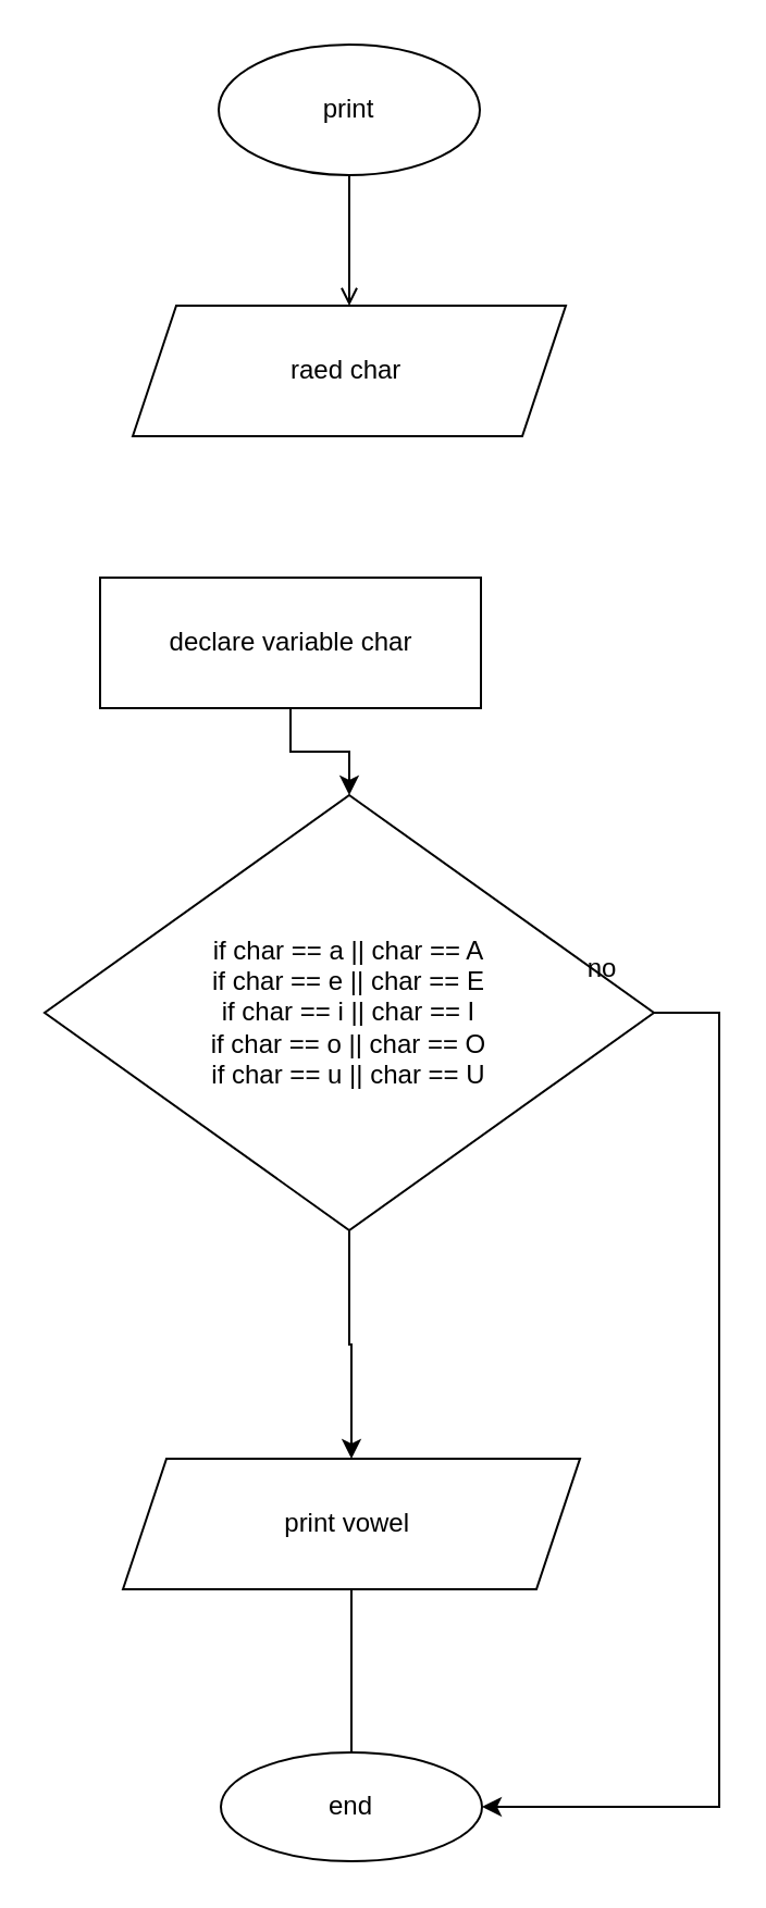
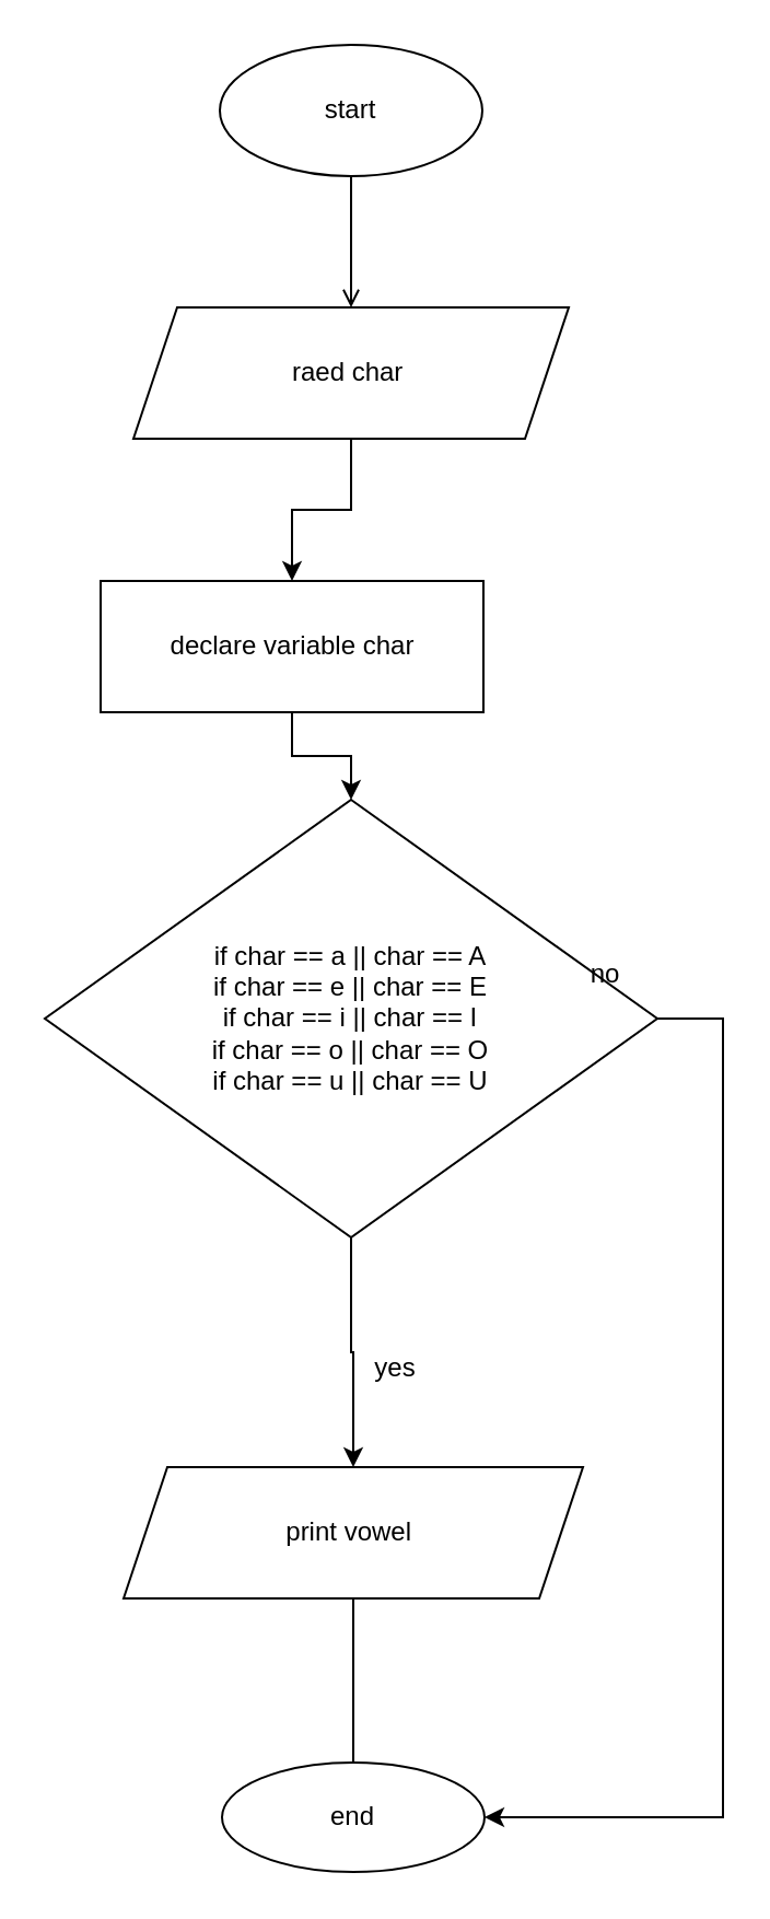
  <mxCell id="0" />
  <mxCell id="1" parent="0" />
  <mxCell id="2" style="edgeStyle=orthogonalEdgeStyle;rounded=0;orthogonalLoop=1;jettySize=auto;html=1;entryX=0.5;entryY=0;entryDx=0;entryDy=0;endArrow=open;" edge="1" parent="1" source="3" target="5"><mxGeometry relative="1" as="geometry" /></mxCell>
- <mxCell id="3" value="print" style="ellipse;whiteSpace=wrap;html=1;" vertex="1" parent="1"><mxGeometry x="100" y="20" width="120" height="60" as="geometry" /></mxCell>
+ <mxCell id="3" value="start" style="ellipse;whiteSpace=wrap;html=1;" vertex="1" parent="1"><mxGeometry x="100" y="20" width="120" height="60" as="geometry" /></mxCell>
+ <mxCell id="4" style="edgeStyle=orthogonalEdgeStyle;rounded=0;orthogonalLoop=1;jettySize=auto;html=1;entryX=0.5;entryY=0;entryDx=0;entryDy=0;" edge="1" parent="1" source="5" target="7"><mxGeometry relative="1" as="geometry" /></mxCell>
  <mxCell id="5" value="raed char&amp;nbsp;" style="shape=parallelogram;perimeter=parallelogramPerimeter;whiteSpace=wrap;html=1;fixedSize=1;" vertex="1" parent="1"><mxGeometry x="60.5" y="140" width="199" height="60" as="geometry" /></mxCell>
  <mxCell id="6" style="edgeStyle=orthogonalEdgeStyle;rounded=0;orthogonalLoop=1;jettySize=auto;html=1;entryX=0.5;entryY=0;entryDx=0;entryDy=0;" edge="1" parent="1" source="7" target="10"><mxGeometry relative="1" as="geometry" /></mxCell>
  <mxCell id="7" value="declare variable char" style="rounded=0;whiteSpace=wrap;html=1;" vertex="1" parent="1"><mxGeometry x="45.5" y="265" width="175" height="60" as="geometry" /></mxCell>
  <mxCell id="8" style="edgeStyle=orthogonalEdgeStyle;rounded=0;orthogonalLoop=1;jettySize=auto;html=1;entryX=0.5;entryY=0;entryDx=0;entryDy=0;" edge="1" parent="1" source="10" target="12"><mxGeometry relative="1" as="geometry" /></mxCell>
  <mxCell id="9" style="edgeStyle=orthogonalEdgeStyle;rounded=0;orthogonalLoop=1;jettySize=auto;html=1;exitX=1;exitY=0.5;exitDx=0;exitDy=0;entryX=1;entryY=0.5;entryDx=0;entryDy=0;" edge="1" parent="1" source="10" target="13"><mxGeometry relative="1" as="geometry"><Array as="points"><mxPoint x="330" y="465" /><mxPoint x="330" y="830" /></Array></mxGeometry></mxCell>
  <mxCell id="10" value="if char == a || char == A&lt;br&gt;if char == e || char == E&lt;br&gt;if char == i || char == I&lt;br&gt;if char == o || char == O&lt;br&gt;if char == u || char == U" style="rhombus;whiteSpace=wrap;html=1;" vertex="1" parent="1"><mxGeometry x="20" y="365" width="280" height="200" as="geometry" /></mxCell>
  <mxCell id="11" style="edgeStyle=orthogonalEdgeStyle;rounded=0;orthogonalLoop=1;jettySize=auto;html=1;entryX=0.5;entryY=0;entryDx=0;entryDy=0;endArrow=none;" edge="1" parent="1" source="12" target="13"><mxGeometry relative="1" as="geometry" /></mxCell>
  <mxCell id="12" value="print vowel&amp;nbsp;" style="shape=parallelogram;perimeter=parallelogramPerimeter;whiteSpace=wrap;html=1;fixedSize=1;" vertex="1" parent="1"><mxGeometry x="56" y="670" width="210" height="60" as="geometry" /></mxCell>
  <mxCell id="13" value="end" style="ellipse;whiteSpace=wrap;html=1;" vertex="1" parent="1"><mxGeometry x="101" y="805" width="120" height="50" as="geometry" /></mxCell>
  <mxCell id="14" value="no" style="text;html=1;align=center;verticalAlign=middle;resizable=0;points=[];autosize=1;strokeColor=none;fillColor=none;" vertex="1" parent="1"><mxGeometry x="261" y="435" width="30" height="20" as="geometry" /></mxCell>
+ <mxCell id="15" value="yes" style="text;html=1;align=center;verticalAlign=middle;resizable=0;points=[];autosize=1;strokeColor=none;fillColor=none;" vertex="1" parent="1"><mxGeometry x="165" y="615" width="30" height="20" as="geometry" /></mxCell>
